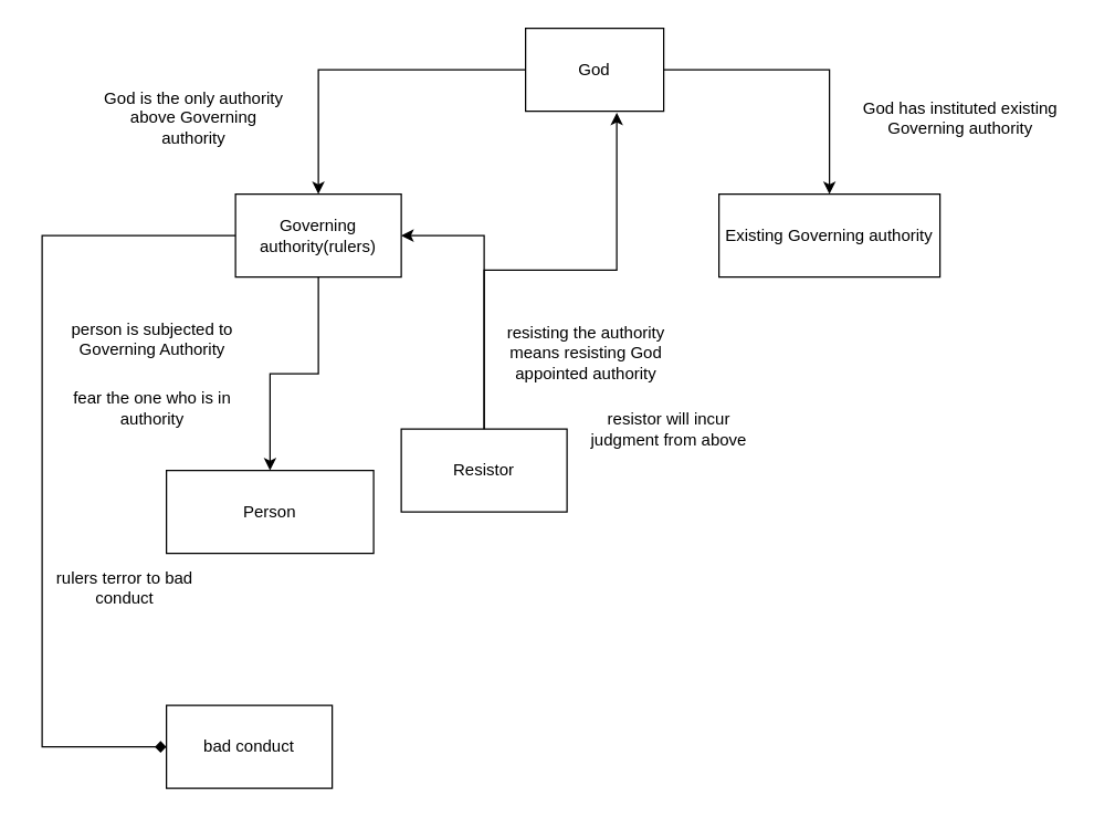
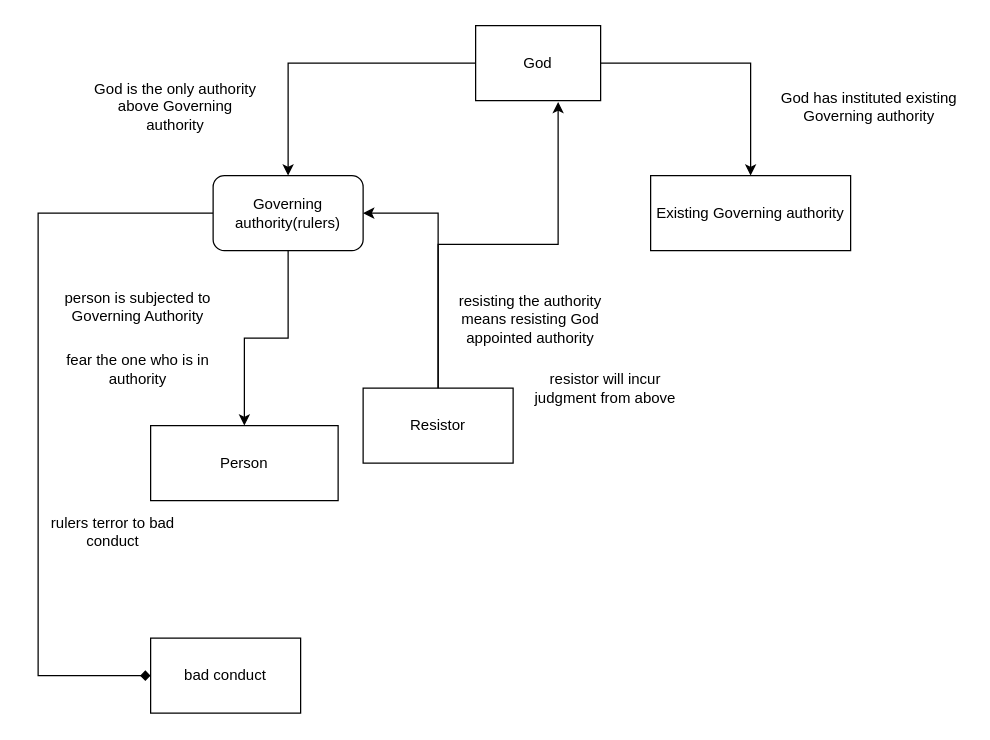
  <mxCell id="0" />
  <mxCell id="1" parent="0" />
  <mxCell id="2" style="edgeStyle=orthogonalEdgeStyle;rounded=0;orthogonalLoop=1;jettySize=auto;html=1;entryX=0.5;entryY=0;entryDx=0;entryDy=0;" edge="1" parent="1" source="4" target="5"><mxGeometry relative="1" as="geometry" /></mxCell>
  <mxCell id="3" style="edgeStyle=orthogonalEdgeStyle;rounded=0;orthogonalLoop=1;jettySize=auto;html=1;entryX=0;entryY=0.5;entryDx=0;entryDy=0;endArrow=diamond;" edge="1" parent="1" source="4" target="18"><mxGeometry relative="1" as="geometry"><Array as="points"><mxPoint x="30" y="170" /><mxPoint x="30" y="540" /></Array></mxGeometry></mxCell>
- <mxCell id="4" value="Governing authority(rulers)" style="rounded=0;whiteSpace=wrap;html=1;" vertex="1" parent="1"><mxGeometry x="170" y="140" width="120" height="60" as="geometry" /></mxCell>
+ <mxCell id="4" value="Governing authority(rulers)" style="whiteSpace=wrap;html=1;rounded=1;" vertex="1" parent="1"><mxGeometry x="170" y="140" width="120" height="60" as="geometry" /></mxCell>
  <mxCell id="5" value="Person" style="rounded=0;whiteSpace=wrap;html=1;" vertex="1" parent="1"><mxGeometry x="120" y="340" width="150" height="60" as="geometry" /></mxCell>
  <mxCell id="6" value="God is the only authority above Governing authority" style="text;html=1;align=center;verticalAlign=middle;whiteSpace=wrap;rounded=0;" vertex="1" parent="1"><mxGeometry x="70" y="70" width="140" height="30" as="geometry" /></mxCell>
  <mxCell id="7" style="edgeStyle=orthogonalEdgeStyle;rounded=0;orthogonalLoop=1;jettySize=auto;html=1;" edge="1" parent="1" source="9" target="4"><mxGeometry relative="1" as="geometry" /></mxCell>
  <mxCell id="8" style="edgeStyle=orthogonalEdgeStyle;rounded=0;orthogonalLoop=1;jettySize=auto;html=1;entryX=0.5;entryY=0;entryDx=0;entryDy=0;" edge="1" parent="1" source="9" target="11"><mxGeometry relative="1" as="geometry" /></mxCell>
  <mxCell id="9" value="God" style="rounded=0;whiteSpace=wrap;html=1;" vertex="1" parent="1"><mxGeometry x="380" y="20" width="100" height="60" as="geometry" /></mxCell>
  <mxCell id="10" value="person is subjected to Governing Authority" style="text;html=1;align=center;verticalAlign=middle;whiteSpace=wrap;rounded=0;" vertex="1" parent="1"><mxGeometry x="40" y="230" width="140" height="30" as="geometry" /></mxCell>
  <mxCell id="11" value="Existing Governing authority" style="rounded=0;whiteSpace=wrap;html=1;" vertex="1" parent="1"><mxGeometry x="520" y="140" width="160" height="60" as="geometry" /></mxCell>
  <mxCell id="12" value="God has instituted existing Governing authority" style="text;html=1;align=center;verticalAlign=middle;whiteSpace=wrap;rounded=0;" vertex="1" parent="1"><mxGeometry x="620" y="60" width="150" height="50" as="geometry" /></mxCell>
  <mxCell id="13" style="edgeStyle=orthogonalEdgeStyle;rounded=0;orthogonalLoop=1;jettySize=auto;html=1;entryX=1;entryY=0.5;entryDx=0;entryDy=0;" edge="1" parent="1" source="14" target="4"><mxGeometry relative="1" as="geometry"><Array as="points"><mxPoint x="350" y="170" /></Array></mxGeometry></mxCell>
  <mxCell id="14" value="Resistor" style="rounded=0;whiteSpace=wrap;html=1;" vertex="1" parent="1"><mxGeometry x="290" y="310" width="120" height="60" as="geometry" /></mxCell>
  <mxCell id="15" value="resisting the authority means resisting God appointed authority" style="text;html=1;align=center;verticalAlign=middle;whiteSpace=wrap;rounded=0;" vertex="1" parent="1"><mxGeometry x="354" y="240" width="140" height="30" as="geometry" /></mxCell>
  <mxCell id="16" style="edgeStyle=orthogonalEdgeStyle;rounded=0;orthogonalLoop=1;jettySize=auto;html=1;entryX=0.66;entryY=1.017;entryDx=0;entryDy=0;entryPerimeter=0;" edge="1" parent="1" source="14" target="9"><mxGeometry relative="1" as="geometry" /></mxCell>
  <mxCell id="17" value="resistor will incur judgment from above" style="text;html=1;align=center;verticalAlign=middle;whiteSpace=wrap;rounded=0;" vertex="1" parent="1"><mxGeometry x="424" y="295" width="120" height="30" as="geometry" /></mxCell>
  <mxCell id="18" value="bad conduct" style="rounded=0;whiteSpace=wrap;html=1;" vertex="1" parent="1"><mxGeometry x="120" y="510" width="120" height="60" as="geometry" /></mxCell>
  <mxCell id="19" value="rulers terror to bad conduct" style="text;html=1;align=center;verticalAlign=middle;whiteSpace=wrap;rounded=0;" vertex="1" parent="1"><mxGeometry x="20" y="410" width="140" height="30" as="geometry" /></mxCell>
  <mxCell id="20" value="fear the one who is in authority" style="text;html=1;align=center;verticalAlign=middle;whiteSpace=wrap;rounded=0;" vertex="1" parent="1"><mxGeometry x="40" y="280" width="140" height="30" as="geometry" /></mxCell>
